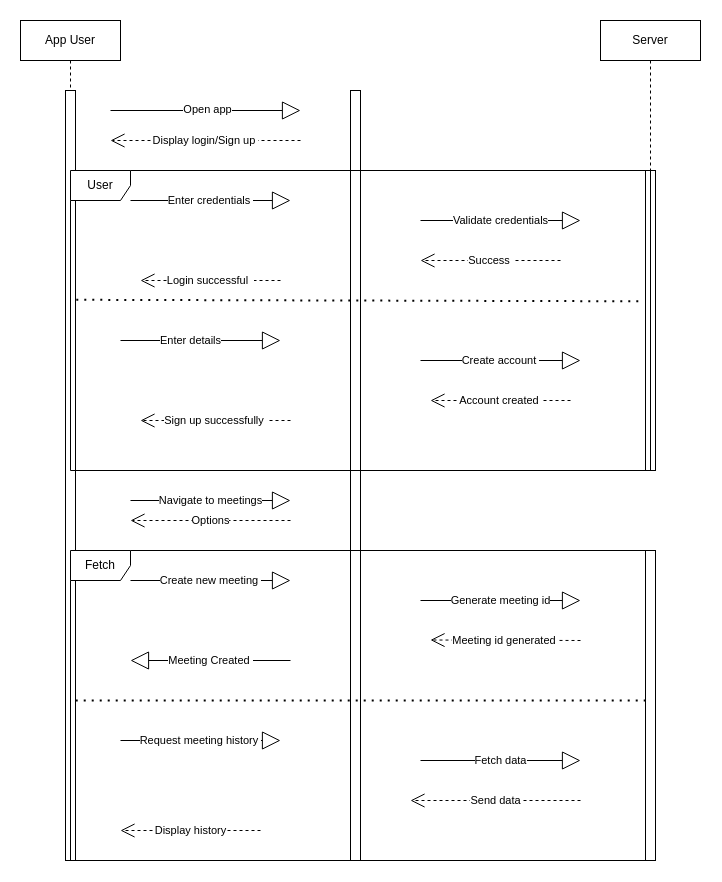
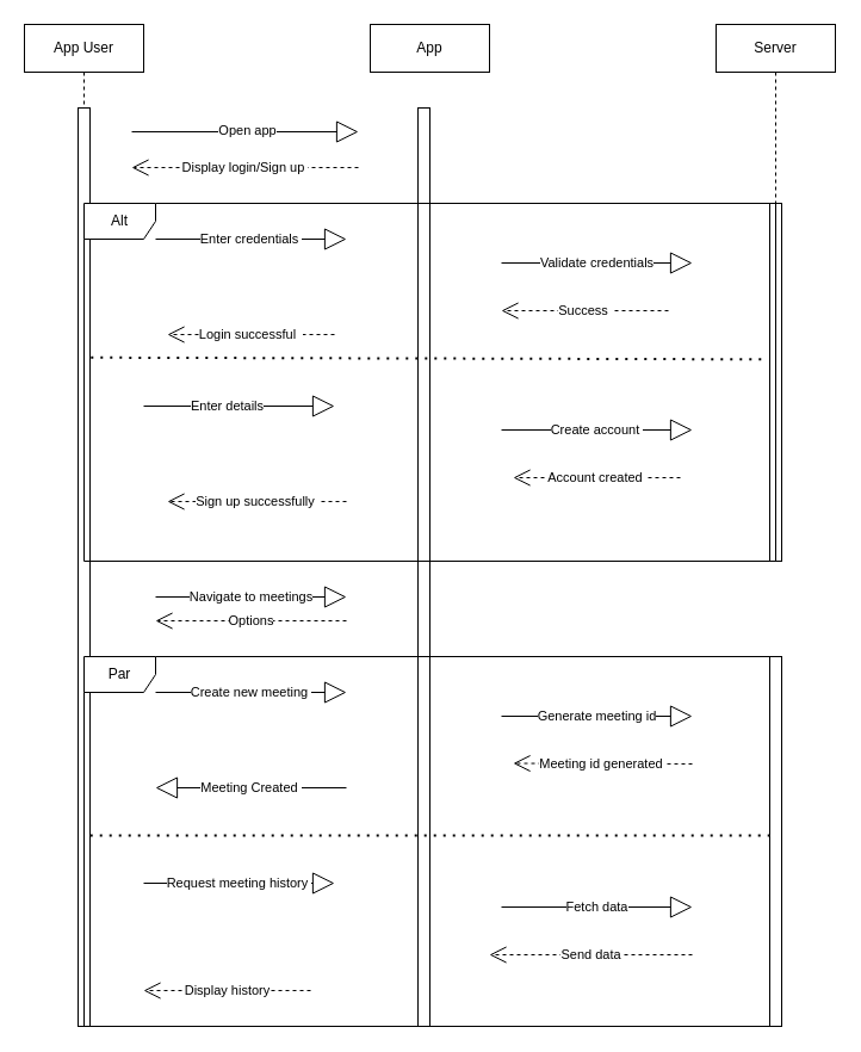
  <mxCell id="0" />
  <mxCell id="1" parent="0" />
  <mxCell id="2" value="App User" style="shape=umlLifeline;perimeter=lifelinePerimeter;whiteSpace=wrap;html=1;container=0;dropTarget=0;collapsible=0;recursiveResize=0;outlineConnect=0;portConstraint=eastwest;newEdgeStyle={&quot;edgeStyle&quot;:&quot;elbowEdgeStyle&quot;,&quot;elbow&quot;:&quot;vertical&quot;,&quot;curved&quot;:0,&quot;rounded&quot;:0};" parent="1" vertex="1"><mxGeometry x="20" y="20" width="100" height="840" as="geometry" /></mxCell>
  <mxCell id="3" value="" style="html=1;points=[];perimeter=orthogonalPerimeter;outlineConnect=0;targetShapes=umlLifeline;portConstraint=eastwest;newEdgeStyle={&quot;edgeStyle&quot;:&quot;elbowEdgeStyle&quot;,&quot;elbow&quot;:&quot;vertical&quot;,&quot;curved&quot;:0,&quot;rounded&quot;:0};" parent="2" vertex="1"><mxGeometry x="45" y="70" width="10" height="770" as="geometry" /></mxCell>
  <mxCell id="4" value="Server" style="shape=umlLifeline;perimeter=lifelinePerimeter;whiteSpace=wrap;html=1;container=0;dropTarget=0;collapsible=0;recursiveResize=0;outlineConnect=0;portConstraint=eastwest;newEdgeStyle={&quot;edgeStyle&quot;:&quot;elbowEdgeStyle&quot;,&quot;elbow&quot;:&quot;vertical&quot;,&quot;curved&quot;:0,&quot;rounded&quot;:0};" parent="1" vertex="1"><mxGeometry x="600" y="20" width="100" height="450" as="geometry" /></mxCell>
  <mxCell id="5" value="" style="html=1;points=[];perimeter=orthogonalPerimeter;outlineConnect=0;targetShapes=umlLifeline;portConstraint=eastwest;newEdgeStyle={&quot;edgeStyle&quot;:&quot;elbowEdgeStyle&quot;,&quot;elbow&quot;:&quot;vertical&quot;,&quot;curved&quot;:0,&quot;rounded&quot;:0};" parent="4" vertex="1"><mxGeometry x="45" y="150" width="10" height="300" as="geometry" /></mxCell>
  <mxCell id="6" value="" style="html=1;points=[[0,0,0,0,5],[0,1,0,0,-5],[1,0,0,0,5],[1,1,0,0,-5]];perimeter=orthogonalPerimeter;outlineConnect=0;targetShapes=umlLifeline;portConstraint=eastwest;newEdgeStyle={&quot;curved&quot;:0,&quot;rounded&quot;:0};" vertex="1" parent="1"><mxGeometry x="350" y="90" width="10" height="770" as="geometry" /></mxCell>
- <mxCell id="8" value="User" style="shape=umlFrame;whiteSpace=wrap;html=1;pointerEvents=0;" vertex="1" parent="1"><mxGeometry x="70" y="170" width="580" height="300" as="geometry" /></mxCell>
+ <mxCell id="7" value="App" style="rounded=0;whiteSpace=wrap;html=1;" vertex="1" parent="1"><mxGeometry x="310" y="20" width="100" height="40" as="geometry" /></mxCell>
+ <mxCell id="8" value="Alt" style="shape=umlFrame;whiteSpace=wrap;html=1;pointerEvents=0;" vertex="1" parent="1"><mxGeometry x="70" y="170" width="580" height="300" as="geometry" /></mxCell>
  <mxCell id="9" value="" style="endArrow=block;endSize=16;endFill=0;html=1;rounded=0;" edge="1" parent="1"><mxGeometry width="160" relative="1" as="geometry"><mxPoint x="110" y="110" as="sourcePoint" /><mxPoint x="300" y="110" as="targetPoint" /></mxGeometry></mxCell>
  <mxCell id="10" value="Open app" style="edgeLabel;html=1;align=center;verticalAlign=middle;resizable=0;points=[];" vertex="1" connectable="0" parent="9"><mxGeometry x="0.008" y="2" relative="1" as="geometry"><mxPoint as="offset" /></mxGeometry></mxCell>
  <mxCell id="11" value="Display login/Sign up&amp;nbsp;" style="endArrow=open;endSize=12;dashed=1;html=1;rounded=0;" edge="1" parent="1"><mxGeometry width="160" relative="1" as="geometry"><mxPoint x="300" y="140" as="sourcePoint" /><mxPoint x="110" y="140" as="targetPoint" /></mxGeometry></mxCell>
  <mxCell id="12" value="Enter credentials&amp;nbsp;" style="endArrow=block;endSize=16;endFill=0;html=1;rounded=0;" edge="1" parent="1"><mxGeometry width="160" relative="1" as="geometry"><mxPoint x="130" y="200" as="sourcePoint" /><mxPoint x="290" y="200" as="targetPoint" /></mxGeometry></mxCell>
  <mxCell id="13" value="Validate credentials" style="endArrow=block;endSize=16;endFill=0;html=1;rounded=0;" edge="1" parent="1"><mxGeometry width="160" relative="1" as="geometry"><mxPoint x="420" y="220" as="sourcePoint" /><mxPoint x="580" y="220" as="targetPoint" /></mxGeometry></mxCell>
  <mxCell id="14" value="Success&amp;nbsp;" style="endArrow=open;endSize=12;dashed=1;html=1;rounded=0;" edge="1" parent="1"><mxGeometry width="160" relative="1" as="geometry"><mxPoint x="560" y="260" as="sourcePoint" /><mxPoint x="420" y="260" as="targetPoint" /></mxGeometry></mxCell>
  <mxCell id="15" value="Login successful&amp;nbsp;&amp;nbsp;" style="endArrow=open;endSize=12;dashed=1;html=1;rounded=0;" edge="1" parent="1"><mxGeometry width="160" relative="1" as="geometry"><mxPoint x="280" y="280" as="sourcePoint" /><mxPoint x="140" y="280" as="targetPoint" /><mxPoint as="offset" /></mxGeometry></mxCell>
- <mxCell id="16" value="Fetch" style="shape=umlFrame;whiteSpace=wrap;html=1;pointerEvents=0;gradientColor=none;" vertex="1" parent="1"><mxGeometry x="70" y="550" width="580" height="310" as="geometry" /></mxCell>
+ <mxCell id="16" value="Par" style="shape=umlFrame;whiteSpace=wrap;html=1;pointerEvents=0;gradientColor=none;" vertex="1" parent="1"><mxGeometry x="70" y="550" width="580" height="310" as="geometry" /></mxCell>
  <mxCell id="17" value="Navigate to meetings" style="endArrow=block;endSize=16;endFill=0;html=1;rounded=0;" edge="1" parent="1"><mxGeometry width="160" relative="1" as="geometry"><mxPoint x="130" y="500" as="sourcePoint" /><mxPoint x="290" y="500" as="targetPoint" /><mxPoint as="offset" /></mxGeometry></mxCell>
  <mxCell id="18" value="Options" style="endArrow=open;endSize=12;dashed=1;html=1;rounded=0;" edge="1" parent="1"><mxGeometry width="160" relative="1" as="geometry"><mxPoint x="290" y="520" as="sourcePoint" /><mxPoint x="130" y="520" as="targetPoint" /></mxGeometry></mxCell>
  <mxCell id="19" value="Create new meeting&amp;nbsp;" style="endArrow=block;endSize=16;endFill=0;html=1;rounded=0;" edge="1" parent="1"><mxGeometry width="160" relative="1" as="geometry"><mxPoint x="130" y="580" as="sourcePoint" /><mxPoint x="290" y="580" as="targetPoint" /><mxPoint as="offset" /></mxGeometry></mxCell>
  <mxCell id="20" value="Generate meeting id" style="endArrow=block;endSize=16;endFill=0;html=1;rounded=0;" edge="1" parent="1"><mxGeometry width="160" relative="1" as="geometry"><mxPoint x="420" y="600" as="sourcePoint" /><mxPoint x="580" y="600" as="targetPoint" /></mxGeometry></mxCell>
  <mxCell id="21" value="Meeting id generated&amp;nbsp;" style="endArrow=open;endSize=12;dashed=1;html=1;rounded=0;" edge="1" parent="1"><mxGeometry width="160" relative="1" as="geometry"><mxPoint x="580" y="640" as="sourcePoint" /><mxPoint x="430" y="639.5" as="targetPoint" /></mxGeometry></mxCell>
  <mxCell id="22" value="Meeting Created&amp;nbsp;" style="endArrow=block;endSize=16;endFill=0;html=1;rounded=0;" edge="1" parent="1"><mxGeometry width="160" relative="1" as="geometry"><mxPoint x="290" y="660" as="sourcePoint" /><mxPoint x="130" y="660" as="targetPoint" /></mxGeometry></mxCell>
  <mxCell id="23" value="" style="endArrow=none;dashed=1;html=1;dashPattern=1 3;strokeWidth=2;rounded=0;entryX=1;entryY=0.793;entryDx=0;entryDy=0;entryPerimeter=0;exitX=0.009;exitY=0.793;exitDx=0;exitDy=0;exitPerimeter=0;" edge="1" parent="1"><mxGeometry width="50" height="50" relative="1" as="geometry"><mxPoint x="75.22" y="700" as="sourcePoint" /><mxPoint x="650" y="700" as="targetPoint" /></mxGeometry></mxCell>
  <mxCell id="24" value="Request meeting history&amp;nbsp;" style="endArrow=block;endSize=16;endFill=0;html=1;rounded=0;" edge="1" parent="1"><mxGeometry width="160" relative="1" as="geometry"><mxPoint x="120" y="740" as="sourcePoint" /><mxPoint x="280" y="740" as="targetPoint" /><mxPoint as="offset" /></mxGeometry></mxCell>
  <mxCell id="25" value="Fetch data" style="endArrow=block;endSize=16;endFill=0;html=1;rounded=0;" edge="1" parent="1"><mxGeometry width="160" relative="1" as="geometry"><mxPoint x="420" y="760" as="sourcePoint" /><mxPoint x="580" y="760" as="targetPoint" /><mxPoint as="offset" /></mxGeometry></mxCell>
  <mxCell id="26" value="Send data" style="endArrow=open;endSize=12;dashed=1;html=1;rounded=0;" edge="1" parent="1"><mxGeometry width="160" relative="1" as="geometry"><mxPoint x="580" y="800" as="sourcePoint" /><mxPoint x="410" y="800" as="targetPoint" /></mxGeometry></mxCell>
  <mxCell id="27" value="Display history" style="endArrow=open;endSize=12;dashed=1;html=1;rounded=0;" edge="1" parent="1"><mxGeometry width="160" relative="1" as="geometry"><mxPoint x="260" y="830" as="sourcePoint" /><mxPoint x="120" y="830" as="targetPoint" /></mxGeometry></mxCell>
  <mxCell id="28" value="" style="endArrow=none;dashed=1;html=1;dashPattern=1 3;strokeWidth=2;rounded=0;exitX=0.01;exitY=0.431;exitDx=0;exitDy=0;exitPerimeter=0;entryX=0.989;entryY=0.436;entryDx=0;entryDy=0;entryPerimeter=0;" edge="1" parent="1" source="8" target="8"><mxGeometry width="50" height="50" relative="1" as="geometry"><mxPoint x="330" y="390" as="sourcePoint" /><mxPoint x="380" y="340" as="targetPoint" /></mxGeometry></mxCell>
  <mxCell id="29" value="" style="html=1;points=[[0,0,0,0,5],[0,1,0,0,-5],[1,0,0,0,5],[1,1,0,0,-5]];perimeter=orthogonalPerimeter;outlineConnect=0;targetShapes=umlLifeline;portConstraint=eastwest;newEdgeStyle={&quot;curved&quot;:0,&quot;rounded&quot;:0};" vertex="1" parent="1"><mxGeometry x="645" y="550" width="10" height="310" as="geometry" /></mxCell>
  <mxCell id="30" value="Enter details" style="endArrow=block;endSize=16;endFill=0;html=1;rounded=0;" edge="1" parent="1"><mxGeometry x="-0.125" width="160" relative="1" as="geometry"><mxPoint x="120" y="340" as="sourcePoint" /><mxPoint x="280" y="340" as="targetPoint" /><mxPoint as="offset" /></mxGeometry></mxCell>
  <mxCell id="31" value="Create account&amp;nbsp;" style="endArrow=block;endSize=16;endFill=0;html=1;rounded=0;" edge="1" parent="1"><mxGeometry width="160" relative="1" as="geometry"><mxPoint x="420" y="360" as="sourcePoint" /><mxPoint x="580" y="360" as="targetPoint" /></mxGeometry></mxCell>
  <mxCell id="32" value="Account created&amp;nbsp;" style="endArrow=open;endSize=12;dashed=1;html=1;rounded=0;" edge="1" parent="1"><mxGeometry width="160" relative="1" as="geometry"><mxPoint x="570" y="400" as="sourcePoint" /><mxPoint x="430" y="400" as="targetPoint" /></mxGeometry></mxCell>
  <mxCell id="33" value="Sign up successfully&amp;nbsp;" style="endArrow=open;endSize=12;dashed=1;html=1;rounded=0;" edge="1" parent="1"><mxGeometry width="160" relative="1" as="geometry"><mxPoint x="290" y="420" as="sourcePoint" /><mxPoint x="140" y="420" as="targetPoint" /></mxGeometry></mxCell>
